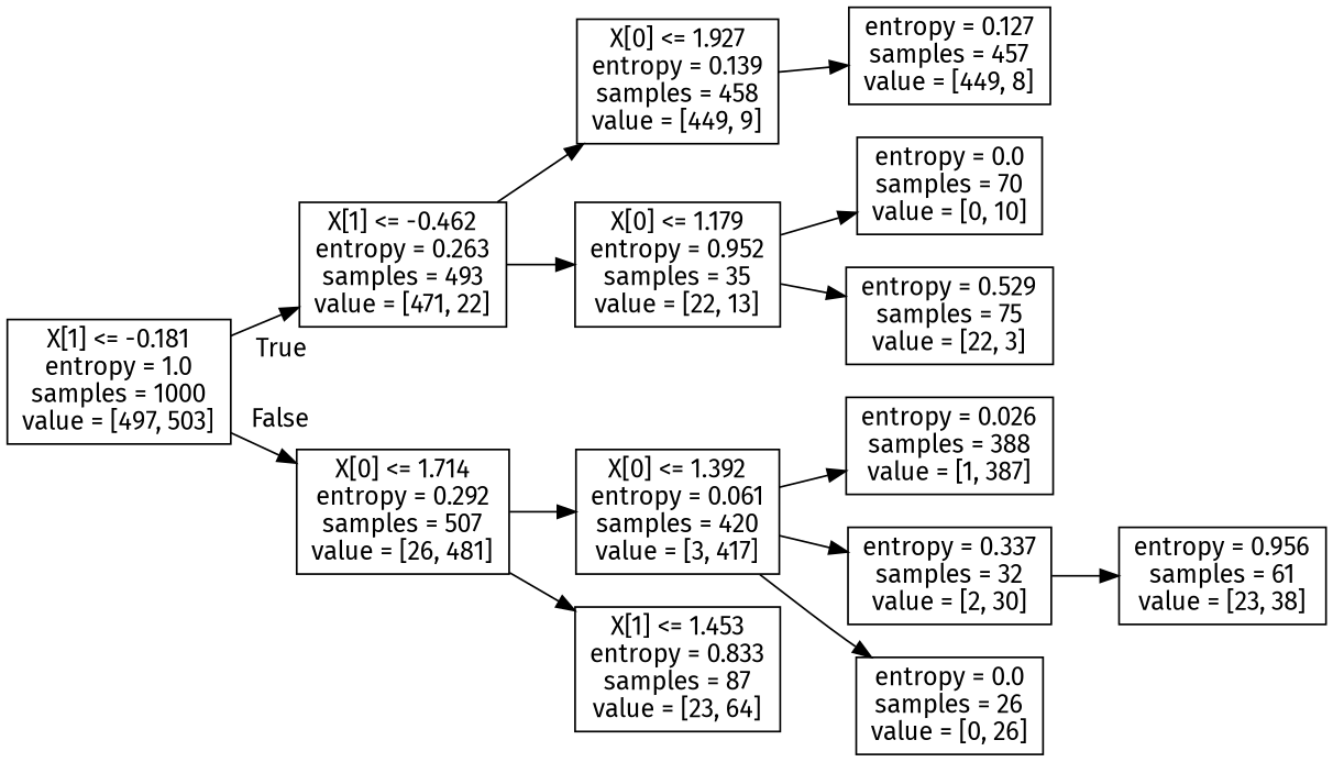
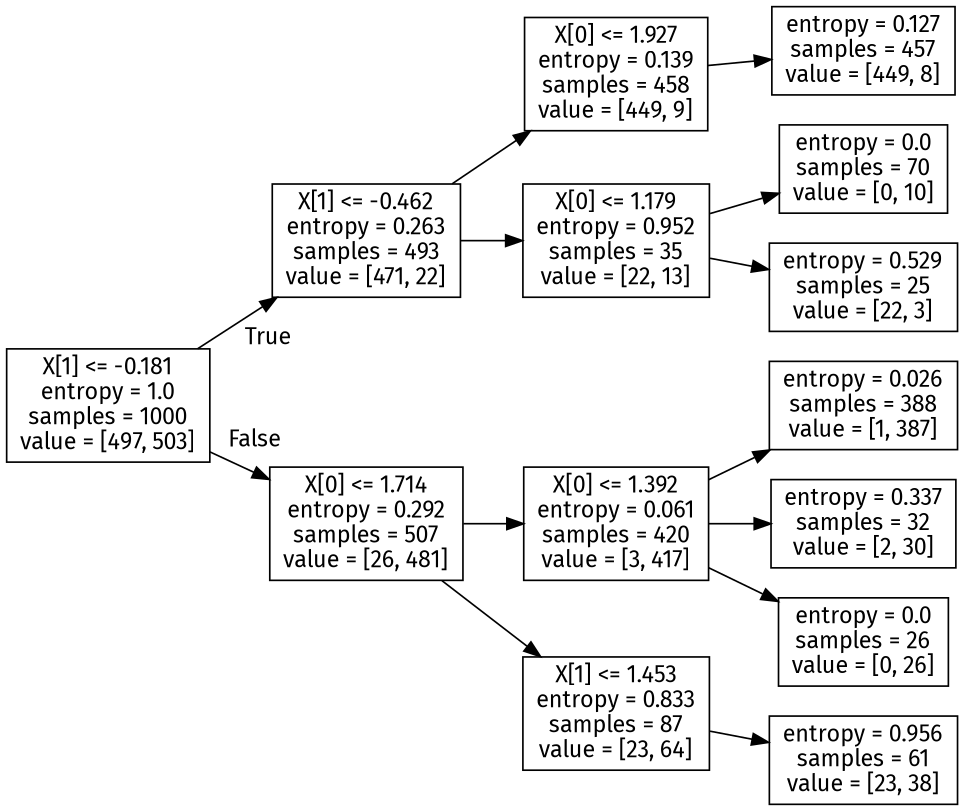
  digraph {
    fontname="Fira Sans"
    rankdir=LR
    node [fontname="Fira Sans" shape=box]
    edge [fontname="Fira Sans"]
    n1 [label="X[1] <= -0.181\nentropy = 1.0\nsamples = 1000\nvalue = [497, 503]"]
    n2 [label="X[1] <= -0.462\nentropy = 0.263\nsamples = 493\nvalue = [471, 22]"]
    n3 [label="X[0] <= 1.714\nentropy = 0.292\nsamples = 507\nvalue = [26, 481]"]
    n4 [label="X[0] <= 1.927\nentropy = 0.139\nsamples = 458\nvalue = [449, 9]"]
    n5 [label="X[0] <= 1.179\nentropy = 0.952\nsamples = 35\nvalue = [22, 13]"]
    n6 [label="X[0] <= 1.392\nentropy = 0.061\nsamples = 420\nvalue = [3, 417]"]
    n7 [label="X[1] <= 1.453\nentropy = 0.833\nsamples = 87\nvalue = [23, 64]"]
    n8 [label="entropy = 0.127\nsamples = 457\nvalue = [449, 8]"]
    n9 [label="entropy = 0.0\nsamples = 70\nvalue = [0, 10]"]
-   n10 [label="entropy = 0.529\nsamples = 75\nvalue = [22, 3]"]
+   n10 [label="entropy = 0.529\nsamples = 25\nvalue = [22, 3]"]
    n11 [label="entropy = 0.026\nsamples = 388\nvalue = [1, 387]"]
    n12 [label="entropy = 0.337\nsamples = 32\nvalue = [2, 30]"]
    n13 [label="entropy = 0.0\nsamples = 26\nvalue = [0, 26]"]
    n14 [label="entropy = 0.956\nsamples = 61\nvalue = [23, 38]"]
    n1 -> n2 [headlabel=True labelangle=45 labeldistance=2.5]
    n1 -> n3 [headlabel=False labelangle=-45 labeldistance=2.5]
    n2 -> n4
    n2 -> n5
    n3 -> n6
    n3 -> n7
    n4 -> n8
    n5 -> n9
    n5 -> n10
    n6 -> n11
    n6 -> n12
    n6 -> n13
-   n12 -> n14
+   n7 -> n14
  }
